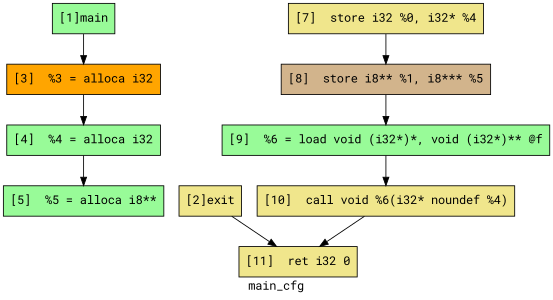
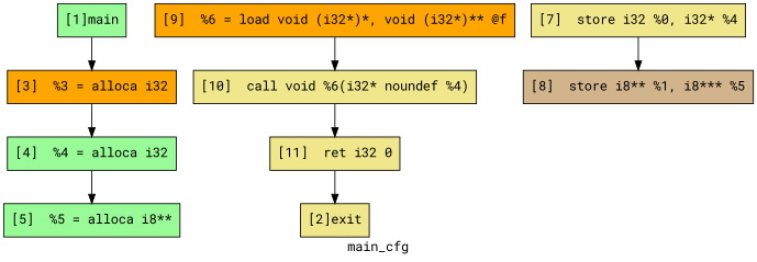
  digraph {
    fontname="Roboto Mono"
    label=main_cfg
    node [color=black fillcolor=khaki fontname="Roboto Mono" shape=rectangle style=filled]
    edge [color=black fontname="Roboto Mono"]
    n1 [fillcolor=palegreen label="[1]main"]
    n2 [fillcolor=orange label="[3]  %3 = alloca i32"]
    n3 [fillcolor=palegreen label="[4]  %4 = alloca i32"]
    n4 [label="[2]exit"]
    n5 [fillcolor=palegreen label="[5]  %5 = alloca i8**"]
    n6 [label="[7]  store i32 %0, i32* %4"]
    n7 [fillcolor=tan label="[8]  store i8** %1, i8*** %5"]
-   n8 [fillcolor=palegreen label="[9]  %6 = load void (i32*)*, void (i32*)** @f"]
+   n8 [fillcolor=orange label="[9]  %6 = load void (i32*)*, void (i32*)** @f"]
    n9 [label="[10]  call void %6(i32* noundef %4)"]
    n10 [label="[11]  ret i32 0"]
    n1 -> n2
    n2 -> n3
    n3 -> n5
    n6 -> n7
-   n7 -> n8
    n8 -> n9
    n9 -> n10
-   n4 -> n10
+   n10 -> n4
  }
